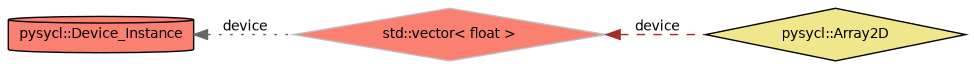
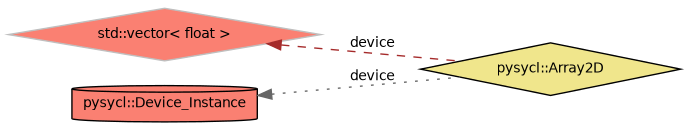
  digraph {
    rankdir=LR
    node [color=black fillcolor=salmon fontname=Helvetica fontsize=10 shape=diamond style=filled]
    edge [dir=back fontname=Helvetica fontsize=10 labelfontname=Helvetica labelfontsize=10]
    n1 [fillcolor=khaki fontcolor=black height=0.2 label="pysycl::Array2D" width=0.4]
    n2 [color=grey75 height=0.2 label="std::vector\< float \>" width=0.4]
    n3 [height=0.2 label="pysycl::Device_Instance" shape=cylinder width=0.4]
    n2 -> n1 [color=brown label=" device" style=dashed]
-   n3 -> n2 [color=gray40 label=" device" style=dotted]
+   n3 -> n1 [color=gray40 label=" device" style=dotted]
  }
